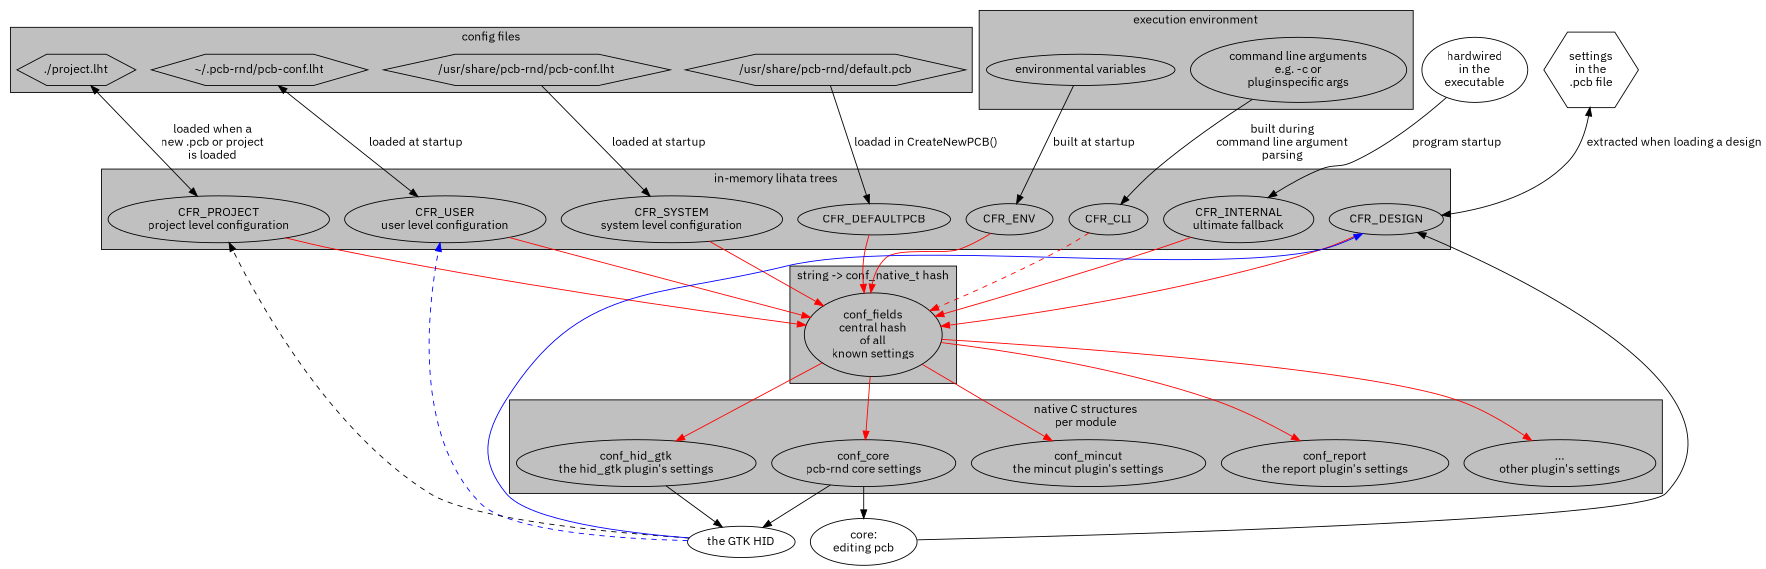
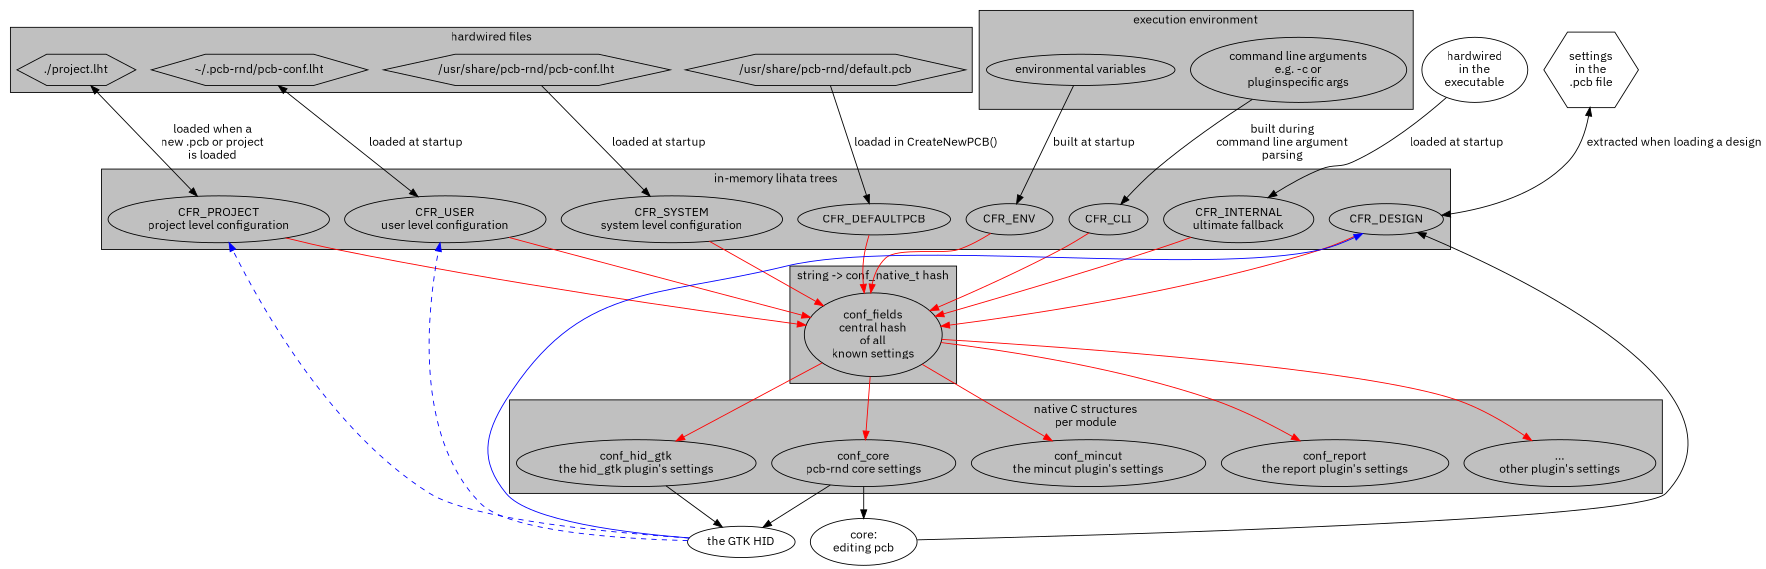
  digraph {
    fontname="IBM Plex Sans"
    rankdir=TB
    node [fontname="IBM Plex Sans"]
    edge [color=red fontname="IBM Plex Sans"]
    n1 [label="CFR_INTERNAL\nultimate fallback"]
    n2 [label="CFR_SYSTEM\nsystem level configuration"]
    n3 [label=CFR_DEFAULTPCB]
    n4 [label="CFR_USER\nuser level configuration"]
    n5 [label=CFR_ENV]
    n6 [label="CFR_PROJECT\nproject level configuration"]
    n7 [label=CFR_DESIGN]
    n8 [label=CFR_CLI]
    n9 [label="conf_fields\ncentral hash\nof all\nknown settings"]
    n10 [label="conf_core\npcb-rnd core settings"]
    n11 [label="conf_hid_gtk\nthe hid_gtk plugin's settings"]
    n12 [label="conf_mincut\nthe mincut plugin's settings"]
    n13 [label="conf_report\nthe report plugin's settings"]
    n14 [label="...\nother plugin's settings"]
    n15 [label="/usr/share/pcb-rnd/pcb-conf.lht" shape=hexagon]
    n16 [label="/usr/share/pcb-rnd/default.pcb" shape=hexagon]
    n17 [label="./project.lht" shape=hexagon]
    n18 [label="~/.pcb-rnd/pcb-conf.lht" shape=hexagon]
    n19 [label="environmental variables"]
    n20 [label="command line arguments\ne.g. -c or\npluginspecific args"]
    n21 [label="the GTK HID"]
    n22 [label="core:\nediting pcb"]
    n23 [label="hardwired\nin the\nexecutable"]
    n24 [label="settings\nin the\n.pcb file" shape=hexagon]
    subgraph cluster_1 {
      bgcolor=grey
      label="in-memory lihata trees"
      rank=same
      n1
      n2
      n3
      n4
      n5
      n6
      n7
      n8
    }
    subgraph cluster_2 {
      bgcolor=grey
      label="string -> conf_native_t hash"
      n9
    }
    subgraph cluster_3 {
      bgcolor=grey
      label="native C structures\nper module"
      n10
      n11
      n12
      n13
      n14
    }
    subgraph cluster_4 {
      bgcolor=grey
-     label="config files"
+     label="hardwired files"
      n15
      n16
      n17
      n18
    }
    subgraph cluster_5 {
      bgcolor=grey
      label="execution environment"
      n19
      n20
    }
    n1 -> n9
    n2 -> n9
    n3 -> n9
    n4 -> n9
    n5 -> n9
    n6 -> n9
    n7 -> n9
-   n8 -> n9 [style=dashed]
+   n8 -> n9
    n9 -> n10
    n9 -> n11
    n9 -> n12
    n9 -> n13
    n9 -> n14
    n10 -> n21 [weight=100 color=""]
    n10 -> n22 [weight=100 color=""]
    n11 -> n21 [color=""]
    n15 -> n2 [label="loaded at startup" color=""]
    n16 -> n3 [label="loadad in CreateNewPCB()" color=""]
    n17 -> n6 [dir=both label="loaded when a\nnew .pcb or project\nis loaded" color=""]
    n18 -> n4 [dir=both label="loaded at startup" color=""]
    n19 -> n5 [label="built at startup" color=""]
    n20 -> n8 [label="built during\ncommand line argument\nparsing" color=""]
    n21 -> n4 [color=blue style=dashed weigth=0]
-   n21 -> n6 [color=black style=dashed weigth=0]
+   n21 -> n6 [color=blue style=dashed weigth=0]
    n21 -> n7 [color=blue weigth=0]
    n22 -> n7 [color=black weigth=0]
-   n23 -> n1 [label="program startup" color=""]
+   n23 -> n1 [label="loaded at startup" color=""]
    n24 -> n7 [dir=both label="extracted when loading a design" color=""]
  }
